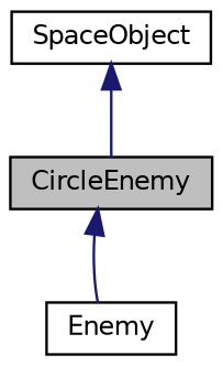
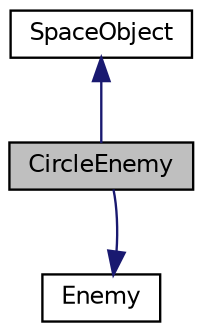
  digraph {
    node [color=black fillcolor=white fontname=Helvetica fontsize=10 shape=record style=filled]
    edge [color=midnightblue dir=back fontname=Helvetica fontsize=10 labelfontname=Helvetica labelfontsize=10 style=solid]
    n1 [fillcolor=grey75 fontcolor=black height=0.2 label=CircleEnemy width=0.4]
    n2 [height=0.2 label=Enemy width=0.4]
    n3 [height=0.2 label=SpaceObject width=0.4]
-   n1 -> n2
+   n2 -> n1
    n3 -> n1
  }
